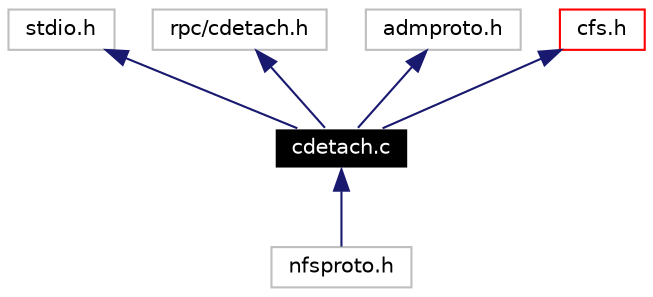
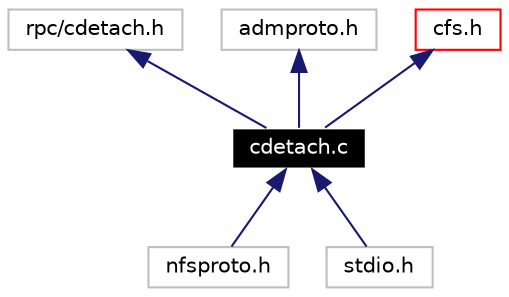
  digraph {
    node [color=grey75 fontname=Helvetica fontsize=10 shape=record]
    edge [color=midnightblue dir=back fontname=Helvetica fontsize=10 labelfontname=Helvetica labelfontsize=10 style=solid]
    n1 [color=white fillcolor=black fontcolor=white height=0.2 label="cdetach.c" style=filled width=0.4]
    n2 [height=0.2 label="nfsproto.h" width=0.4]
    n3 [height=0.2 label="stdio.h" width=0.4]
    n4 [height=0.2 label="rpc/cdetach.h" width=0.4]
    n5 [height=0.2 label="admproto.h" width=0.4]
    n6 [color=red height=0.2 label="cfs.h" width=0.4]
    n1 -> n2
-   n3 -> n1
+   n1 -> n3
    n4 -> n1
    n5 -> n1
    n6 -> n1
  }
